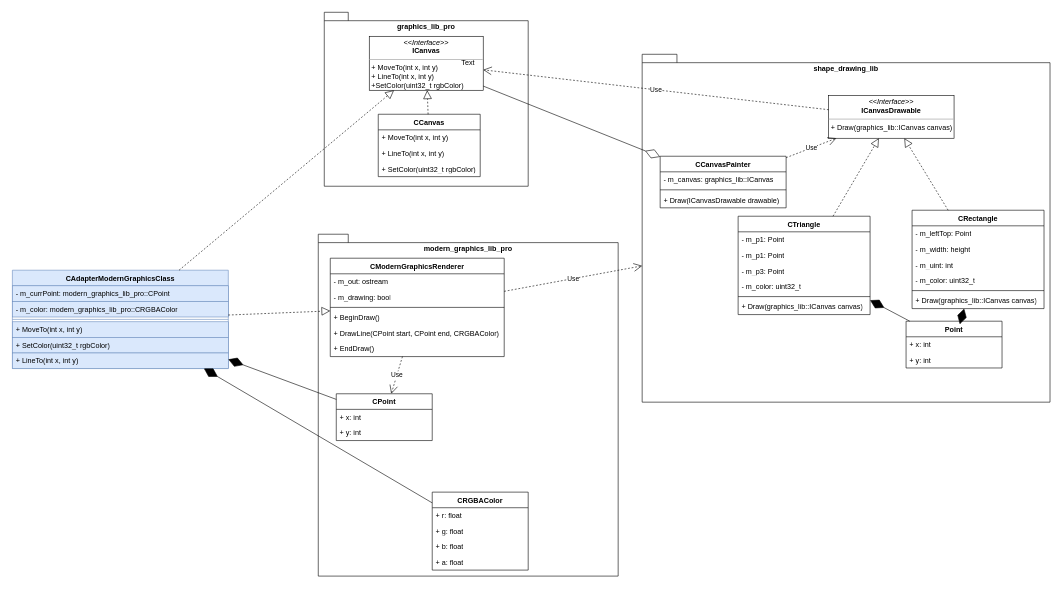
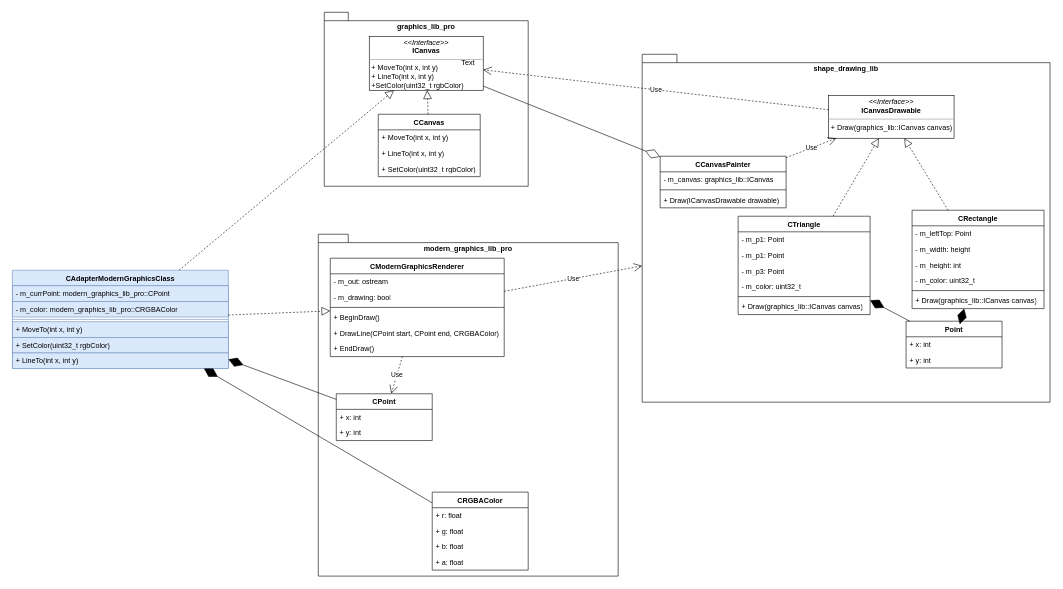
  <mxCell id="0" />
  <mxCell id="1" parent="0" />
  <mxCell id="2" value="graphics_lib_pro" style="shape=folder;fontStyle=1;spacingTop=10;tabWidth=40;tabHeight=14;tabPosition=left;html=1;whiteSpace=wrap;horizontal=1;verticalAlign=top;" parent="1" vertex="1"><mxGeometry x="540" y="20" width="340" height="290" as="geometry" /></mxCell>
  <mxCell id="3" value="CCanvas" style="swimlane;fontStyle=1;align=center;verticalAlign=top;childLayout=stackLayout;horizontal=1;startSize=26;horizontalStack=0;resizeParent=1;resizeParentMax=0;resizeLast=0;collapsible=1;marginBottom=0;whiteSpace=wrap;html=1;" parent="1" vertex="1"><mxGeometry x="630" y="190" width="170" height="104" as="geometry" /></mxCell>
  <mxCell id="4" value="+ MoveTo(int x, int y)" style="text;strokeColor=none;fillColor=none;align=left;verticalAlign=top;spacingLeft=4;spacingRight=4;overflow=hidden;rotatable=0;points=[[0,0.5],[1,0.5]];portConstraint=eastwest;whiteSpace=wrap;html=1;" parent="3" vertex="1"><mxGeometry y="26" width="170" height="26" as="geometry" /></mxCell>
  <mxCell id="5" value="+ LineTo(int x, int y)" style="text;strokeColor=none;fillColor=none;align=left;verticalAlign=top;spacingLeft=4;spacingRight=4;overflow=hidden;rotatable=0;points=[[0,0.5],[1,0.5]];portConstraint=eastwest;whiteSpace=wrap;html=1;" parent="3" vertex="1"><mxGeometry y="52" width="170" height="26" as="geometry" /></mxCell>
  <mxCell id="6" value="+ SetColor(uint32_t rgbColor)" style="text;strokeColor=none;fillColor=none;align=left;verticalAlign=top;spacingLeft=4;spacingRight=4;overflow=hidden;rotatable=0;points=[[0,0.5],[1,0.5]];portConstraint=eastwest;whiteSpace=wrap;html=1;" parent="3" vertex="1"><mxGeometry y="78" width="170" height="26" as="geometry" /></mxCell>
  <mxCell id="7" value="&lt;p style=&quot;margin:0px;margin-top:4px;text-align:center;&quot;&gt;&lt;i&gt;&amp;lt;&amp;lt;Interface&amp;gt;&amp;gt;&lt;/i&gt;&lt;br&gt;&lt;b&gt;ICanvas&lt;/b&gt;&lt;/p&gt;&lt;hr size=&quot;1&quot;&gt;&lt;p style=&quot;margin:0px;margin-left:4px;&quot;&gt;+ MoveTo(int x, int y)&lt;br&gt;+ LineTo(int x, int y)&lt;/p&gt;&lt;p style=&quot;margin:0px;margin-left:4px;&quot;&gt;+SetColor(uint32_t rgbColor)&lt;/p&gt;" style="verticalAlign=top;align=left;overflow=fill;fontSize=12;fontFamily=Helvetica;html=1;whiteSpace=wrap;" parent="1" vertex="1"><mxGeometry x="615" y="60" width="190" height="90" as="geometry" /></mxCell>
  <mxCell id="8" value="" style="endArrow=block;dashed=1;endFill=0;endSize=12;html=1;rounded=0;" parent="1" source="3" target="7" edge="1"><mxGeometry width="160" relative="1" as="geometry"><mxPoint x="640" y="220" as="sourcePoint" /><mxPoint x="800" y="220" as="targetPoint" /></mxGeometry></mxCell>
  <mxCell id="9" value="modern_graphics_lib_pro" style="shape=folder;fontStyle=1;spacingTop=10;tabWidth=40;tabHeight=14;tabPosition=left;html=1;whiteSpace=wrap;verticalAlign=top;" parent="1" vertex="1"><mxGeometry x="530" y="390" width="500" height="570" as="geometry" /></mxCell>
  <mxCell id="10" value="CPoint" style="swimlane;fontStyle=1;align=center;verticalAlign=top;childLayout=stackLayout;horizontal=1;startSize=26;horizontalStack=0;resizeParent=1;resizeParentMax=0;resizeLast=0;collapsible=1;marginBottom=0;whiteSpace=wrap;html=1;" parent="1" vertex="1"><mxGeometry x="560" y="656" width="160" height="78" as="geometry" /></mxCell>
  <mxCell id="11" value="+ x: int" style="text;strokeColor=none;fillColor=none;align=left;verticalAlign=top;spacingLeft=4;spacingRight=4;overflow=hidden;rotatable=0;points=[[0,0.5],[1,0.5]];portConstraint=eastwest;whiteSpace=wrap;html=1;" parent="10" vertex="1"><mxGeometry y="26" width="160" height="26" as="geometry" /></mxCell>
  <mxCell id="12" value="+ y: int" style="text;strokeColor=none;fillColor=none;align=left;verticalAlign=top;spacingLeft=4;spacingRight=4;overflow=hidden;rotatable=0;points=[[0,0.5],[1,0.5]];portConstraint=eastwest;whiteSpace=wrap;html=1;" parent="10" vertex="1"><mxGeometry y="52" width="160" height="26" as="geometry" /></mxCell>
  <mxCell id="13" value="CModernGraphicsRenderer" style="swimlane;fontStyle=1;align=center;verticalAlign=top;childLayout=stackLayout;horizontal=1;startSize=26;horizontalStack=0;resizeParent=1;resizeParentMax=0;resizeLast=0;collapsible=1;marginBottom=0;whiteSpace=wrap;html=1;" parent="1" vertex="1"><mxGeometry x="550" y="430" width="290" height="164" as="geometry" /></mxCell>
  <mxCell id="14" value="- m_out: ostream" style="text;strokeColor=none;fillColor=none;align=left;verticalAlign=top;spacingLeft=4;spacingRight=4;overflow=hidden;rotatable=0;points=[[0,0.5],[1,0.5]];portConstraint=eastwest;whiteSpace=wrap;html=1;" parent="13" vertex="1"><mxGeometry y="26" width="290" height="26" as="geometry" /></mxCell>
  <mxCell id="15" value="- m_drawing: bool" style="text;strokeColor=none;fillColor=none;align=left;verticalAlign=top;spacingLeft=4;spacingRight=4;overflow=hidden;rotatable=0;points=[[0,0.5],[1,0.5]];portConstraint=eastwest;whiteSpace=wrap;html=1;" parent="13" vertex="1"><mxGeometry y="52" width="290" height="26" as="geometry" /></mxCell>
  <mxCell id="16" value="" style="line;strokeWidth=1;fillColor=none;align=left;verticalAlign=middle;spacingTop=-1;spacingLeft=3;spacingRight=3;rotatable=0;labelPosition=right;points=[];portConstraint=eastwest;strokeColor=inherit;" parent="13" vertex="1"><mxGeometry y="78" width="290" height="8" as="geometry" /></mxCell>
  <mxCell id="17" value="+ BeginDraw()" style="text;strokeColor=none;fillColor=none;align=left;verticalAlign=top;spacingLeft=4;spacingRight=4;overflow=hidden;rotatable=0;points=[[0,0.5],[1,0.5]];portConstraint=eastwest;whiteSpace=wrap;html=1;" parent="13" vertex="1"><mxGeometry y="86" width="290" height="26" as="geometry" /></mxCell>
  <mxCell id="18" value="+ DrawLine(CPoint start, CPoint end, CRGBAColor)" style="text;strokeColor=none;fillColor=none;align=left;verticalAlign=top;spacingLeft=4;spacingRight=4;overflow=hidden;rotatable=0;points=[[0,0.5],[1,0.5]];portConstraint=eastwest;whiteSpace=wrap;html=1;" parent="13" vertex="1"><mxGeometry y="112" width="290" height="26" as="geometry" /></mxCell>
  <mxCell id="19" value="+ EndDraw()" style="text;strokeColor=none;fillColor=none;align=left;verticalAlign=top;spacingLeft=4;spacingRight=4;overflow=hidden;rotatable=0;points=[[0,0.5],[1,0.5]];portConstraint=eastwest;whiteSpace=wrap;html=1;" parent="13" vertex="1"><mxGeometry y="138" width="290" height="26" as="geometry" /></mxCell>
  <mxCell id="20" value="shape_drawing_lib" style="shape=folder;fontStyle=1;spacingTop=10;tabWidth=40;tabHeight=14;tabPosition=left;html=1;whiteSpace=wrap;verticalAlign=top;" parent="1" vertex="1"><mxGeometry x="1070" y="90" width="680" height="580" as="geometry" /></mxCell>
  <mxCell id="21" value="Point" style="swimlane;fontStyle=1;align=center;verticalAlign=top;childLayout=stackLayout;horizontal=1;startSize=26;horizontalStack=0;resizeParent=1;resizeParentMax=0;resizeLast=0;collapsible=1;marginBottom=0;whiteSpace=wrap;html=1;" parent="1" vertex="1"><mxGeometry x="1510" y="535" width="160" height="78" as="geometry" /></mxCell>
  <mxCell id="22" value="+ x: int" style="text;strokeColor=none;fillColor=none;align=left;verticalAlign=top;spacingLeft=4;spacingRight=4;overflow=hidden;rotatable=0;points=[[0,0.5],[1,0.5]];portConstraint=eastwest;whiteSpace=wrap;html=1;" parent="21" vertex="1"><mxGeometry y="26" width="160" height="26" as="geometry" /></mxCell>
  <mxCell id="23" value="+ y: int" style="text;strokeColor=none;fillColor=none;align=left;verticalAlign=top;spacingLeft=4;spacingRight=4;overflow=hidden;rotatable=0;points=[[0,0.5],[1,0.5]];portConstraint=eastwest;whiteSpace=wrap;html=1;" parent="21" vertex="1"><mxGeometry y="52" width="160" height="26" as="geometry" /></mxCell>
  <mxCell id="24" value="&lt;p style=&quot;margin:0px;margin-top:4px;text-align:center;&quot;&gt;&lt;i&gt;&amp;lt;&amp;lt;Interface&amp;gt;&amp;gt;&lt;/i&gt;&lt;br&gt;&lt;b&gt;ICanvasDrawable&lt;/b&gt;&lt;/p&gt;&lt;hr size=&quot;1&quot;&gt;&lt;p style=&quot;margin:0px;margin-left:4px;&quot;&gt;+ Draw(graphics_lib::ICanvas canvas)&lt;br&gt;&lt;/p&gt;" style="verticalAlign=top;align=left;overflow=fill;fontSize=12;fontFamily=Helvetica;html=1;whiteSpace=wrap;" parent="1" vertex="1"><mxGeometry x="1381" y="159" width="209" height="71" as="geometry" /></mxCell>
  <mxCell id="25" value="CTriangle" style="swimlane;fontStyle=1;align=center;verticalAlign=top;childLayout=stackLayout;horizontal=1;startSize=26;horizontalStack=0;resizeParent=1;resizeParentMax=0;resizeLast=0;collapsible=1;marginBottom=0;whiteSpace=wrap;html=1;" parent="1" vertex="1"><mxGeometry x="1230" y="360" width="220" height="164" as="geometry" /></mxCell>
  <mxCell id="26" value="- m_p1: Point" style="text;strokeColor=none;fillColor=none;align=left;verticalAlign=top;spacingLeft=4;spacingRight=4;overflow=hidden;rotatable=0;points=[[0,0.5],[1,0.5]];portConstraint=eastwest;whiteSpace=wrap;html=1;" parent="25" vertex="1"><mxGeometry y="26" width="220" height="26" as="geometry" /></mxCell>
  <mxCell id="27" value="- m_p1: Point" style="text;strokeColor=none;fillColor=none;align=left;verticalAlign=top;spacingLeft=4;spacingRight=4;overflow=hidden;rotatable=0;points=[[0,0.5],[1,0.5]];portConstraint=eastwest;whiteSpace=wrap;html=1;" parent="25" vertex="1"><mxGeometry y="52" width="220" height="26" as="geometry" /></mxCell>
  <mxCell id="28" value="- m_p3: Point" style="text;strokeColor=none;fillColor=none;align=left;verticalAlign=top;spacingLeft=4;spacingRight=4;overflow=hidden;rotatable=0;points=[[0,0.5],[1,0.5]];portConstraint=eastwest;whiteSpace=wrap;html=1;" parent="25" vertex="1"><mxGeometry y="78" width="220" height="26" as="geometry" /></mxCell>
  <mxCell id="29" value="- m_color: uint32_t" style="text;strokeColor=none;fillColor=none;align=left;verticalAlign=top;spacingLeft=4;spacingRight=4;overflow=hidden;rotatable=0;points=[[0,0.5],[1,0.5]];portConstraint=eastwest;whiteSpace=wrap;html=1;" parent="25" vertex="1"><mxGeometry y="104" width="220" height="26" as="geometry" /></mxCell>
  <mxCell id="30" value="" style="line;strokeWidth=1;fillColor=none;align=left;verticalAlign=middle;spacingTop=-1;spacingLeft=3;spacingRight=3;rotatable=0;labelPosition=right;points=[];portConstraint=eastwest;strokeColor=inherit;" parent="25" vertex="1"><mxGeometry y="130" width="220" height="8" as="geometry" /></mxCell>
  <mxCell id="31" value="+ Draw(graphics_lib::ICanvas canvas)" style="text;strokeColor=none;fillColor=none;align=left;verticalAlign=top;spacingLeft=4;spacingRight=4;overflow=hidden;rotatable=0;points=[[0,0.5],[1,0.5]];portConstraint=eastwest;whiteSpace=wrap;html=1;" parent="25" vertex="1"><mxGeometry y="138" width="220" height="26" as="geometry" /></mxCell>
  <mxCell id="32" value="CRectangle" style="swimlane;fontStyle=1;align=center;verticalAlign=top;childLayout=stackLayout;horizontal=1;startSize=26;horizontalStack=0;resizeParent=1;resizeParentMax=0;resizeLast=0;collapsible=1;marginBottom=0;whiteSpace=wrap;html=1;" parent="1" vertex="1"><mxGeometry x="1520" y="350" width="220" height="164" as="geometry" /></mxCell>
  <mxCell id="33" value="- m_leftTop: Point" style="text;strokeColor=none;fillColor=none;align=left;verticalAlign=top;spacingLeft=4;spacingRight=4;overflow=hidden;rotatable=0;points=[[0,0.5],[1,0.5]];portConstraint=eastwest;whiteSpace=wrap;html=1;" parent="32" vertex="1"><mxGeometry y="26" width="220" height="26" as="geometry" /></mxCell>
  <mxCell id="34" value="- m_width: height" style="text;strokeColor=none;fillColor=none;align=left;verticalAlign=top;spacingLeft=4;spacingRight=4;overflow=hidden;rotatable=0;points=[[0,0.5],[1,0.5]];portConstraint=eastwest;whiteSpace=wrap;html=1;" parent="32" vertex="1"><mxGeometry y="52" width="220" height="26" as="geometry" /></mxCell>
- <mxCell id="35" value="- m_uint: int" style="text;strokeColor=none;fillColor=none;align=left;verticalAlign=top;spacingLeft=4;spacingRight=4;overflow=hidden;rotatable=0;points=[[0,0.5],[1,0.5]];portConstraint=eastwest;whiteSpace=wrap;html=1;" parent="32" vertex="1"><mxGeometry y="78" width="220" height="26" as="geometry" /></mxCell>
+ <mxCell id="35" value="- m_height: int" style="text;strokeColor=none;fillColor=none;align=left;verticalAlign=top;spacingLeft=4;spacingRight=4;overflow=hidden;rotatable=0;points=[[0,0.5],[1,0.5]];portConstraint=eastwest;whiteSpace=wrap;html=1;" parent="32" vertex="1"><mxGeometry y="78" width="220" height="26" as="geometry" /></mxCell>
  <mxCell id="36" value="- m_color: uint32_t" style="text;strokeColor=none;fillColor=none;align=left;verticalAlign=top;spacingLeft=4;spacingRight=4;overflow=hidden;rotatable=0;points=[[0,0.5],[1,0.5]];portConstraint=eastwest;whiteSpace=wrap;html=1;" parent="32" vertex="1"><mxGeometry y="104" width="220" height="26" as="geometry" /></mxCell>
  <mxCell id="37" value="" style="line;strokeWidth=1;fillColor=none;align=left;verticalAlign=middle;spacingTop=-1;spacingLeft=3;spacingRight=3;rotatable=0;labelPosition=right;points=[];portConstraint=eastwest;strokeColor=inherit;" parent="32" vertex="1"><mxGeometry y="130" width="220" height="8" as="geometry" /></mxCell>
  <mxCell id="38" value="+ Draw(graphics_lib::ICanvas canvas)" style="text;strokeColor=none;fillColor=none;align=left;verticalAlign=top;spacingLeft=4;spacingRight=4;overflow=hidden;rotatable=0;points=[[0,0.5],[1,0.5]];portConstraint=eastwest;whiteSpace=wrap;html=1;" parent="32" vertex="1"><mxGeometry y="138" width="220" height="26" as="geometry" /></mxCell>
  <mxCell id="39" value="" style="endArrow=block;dashed=1;endFill=0;endSize=12;html=1;rounded=0;" parent="1" source="25" target="24" edge="1"><mxGeometry width="160" relative="1" as="geometry"><mxPoint x="1370" y="340" as="sourcePoint" /><mxPoint x="1530" y="340" as="targetPoint" /></mxGeometry></mxCell>
  <mxCell id="40" value="" style="endArrow=block;dashed=1;endFill=0;endSize=12;html=1;rounded=0;" parent="1" source="32" target="24" edge="1"><mxGeometry width="160" relative="1" as="geometry"><mxPoint x="1370" y="340" as="sourcePoint" /><mxPoint x="1530" y="340" as="targetPoint" /></mxGeometry></mxCell>
  <mxCell id="41" value="CCanvasPainter" style="swimlane;fontStyle=1;align=center;verticalAlign=top;childLayout=stackLayout;horizontal=1;startSize=26;horizontalStack=0;resizeParent=1;resizeParentMax=0;resizeLast=0;collapsible=1;marginBottom=0;whiteSpace=wrap;html=1;" parent="1" vertex="1"><mxGeometry x="1100" y="260" width="210" height="86" as="geometry" /></mxCell>
  <mxCell id="42" value="- m_canvas: graphics_lib::ICanvas" style="text;strokeColor=none;fillColor=none;align=left;verticalAlign=top;spacingLeft=4;spacingRight=4;overflow=hidden;rotatable=0;points=[[0,0.5],[1,0.5]];portConstraint=eastwest;whiteSpace=wrap;html=1;" parent="41" vertex="1"><mxGeometry y="26" width="210" height="26" as="geometry" /></mxCell>
  <mxCell id="43" value="" style="line;strokeWidth=1;fillColor=none;align=left;verticalAlign=middle;spacingTop=-1;spacingLeft=3;spacingRight=3;rotatable=0;labelPosition=right;points=[];portConstraint=eastwest;strokeColor=inherit;" parent="41" vertex="1"><mxGeometry y="52" width="210" height="8" as="geometry" /></mxCell>
  <mxCell id="44" value="+ Draw(ICanvasDrawable drawable)" style="text;strokeColor=none;fillColor=none;align=left;verticalAlign=top;spacingLeft=4;spacingRight=4;overflow=hidden;rotatable=0;points=[[0,0.5],[1,0.5]];portConstraint=eastwest;whiteSpace=wrap;html=1;" parent="41" vertex="1"><mxGeometry y="60" width="210" height="26" as="geometry" /></mxCell>
  <mxCell id="45" value="CAdapterModernGraphicsClass" style="swimlane;fontStyle=1;align=center;verticalAlign=top;childLayout=stackLayout;horizontal=1;startSize=26;horizontalStack=0;resizeParent=1;resizeParentMax=0;resizeLast=0;collapsible=1;marginBottom=0;whiteSpace=wrap;html=1;fillColor=#dae8fc;strokeColor=#6c8ebf;" parent="1" vertex="1"><mxGeometry x="20" y="450" width="360" height="164" as="geometry" /></mxCell>
  <mxCell id="46" value="- m_currPoint: modern_graphics_lib_pro::CPoint" style="text;strokeColor=#6c8ebf;fillColor=#dae8fc;align=left;verticalAlign=top;spacingLeft=4;spacingRight=4;overflow=hidden;rotatable=0;points=[[0,0.5],[1,0.5]];portConstraint=eastwest;whiteSpace=wrap;html=1;" parent="45" vertex="1"><mxGeometry y="26" width="360" height="26" as="geometry" /></mxCell>
  <mxCell id="47" value="- m_color: modern_graphics_lib_pro::CRGBAColor" style="text;strokeColor=#6c8ebf;fillColor=#dae8fc;align=left;verticalAlign=top;spacingLeft=4;spacingRight=4;overflow=hidden;rotatable=0;points=[[0,0.5],[1,0.5]];portConstraint=eastwest;whiteSpace=wrap;html=1;" parent="45" vertex="1"><mxGeometry y="52" width="360" height="26" as="geometry" /></mxCell>
  <mxCell id="48" value="" style="line;strokeWidth=1;fillColor=#dae8fc;align=left;verticalAlign=middle;spacingTop=-1;spacingLeft=3;spacingRight=3;rotatable=0;labelPosition=right;points=[];portConstraint=eastwest;strokeColor=#6c8ebf;" parent="45" vertex="1"><mxGeometry y="78" width="360" height="8" as="geometry" /></mxCell>
  <mxCell id="49" value="+ MoveTo(int x, int y)" style="text;strokeColor=#6c8ebf;fillColor=#dae8fc;align=left;verticalAlign=top;spacingLeft=4;spacingRight=4;overflow=hidden;rotatable=0;points=[[0,0.5],[1,0.5]];portConstraint=eastwest;whiteSpace=wrap;html=1;" parent="45" vertex="1"><mxGeometry y="86" width="360" height="26" as="geometry" /></mxCell>
  <mxCell id="50" value="+ SetColor(uint32_t rgbColor)" style="text;strokeColor=#6c8ebf;fillColor=#dae8fc;align=left;verticalAlign=top;spacingLeft=4;spacingRight=4;overflow=hidden;rotatable=0;points=[[0,0.5],[1,0.5]];portConstraint=eastwest;whiteSpace=wrap;html=1;" parent="45" vertex="1"><mxGeometry y="112" width="360" height="26" as="geometry" /></mxCell>
  <mxCell id="51" value="+ LineTo(int x, int y)" style="text;strokeColor=#6c8ebf;fillColor=#dae8fc;align=left;verticalAlign=top;spacingLeft=4;spacingRight=4;overflow=hidden;rotatable=0;points=[[0,0.5],[1,0.5]];portConstraint=eastwest;whiteSpace=wrap;html=1;" parent="45" vertex="1"><mxGeometry y="138" width="360" height="26" as="geometry" /></mxCell>
  <mxCell id="52" value="" style="endArrow=diamondThin;endFill=1;endSize=24;html=1;rounded=0;" parent="1" source="21" target="25" edge="1"><mxGeometry width="160" relative="1" as="geometry"><mxPoint x="1150" y="360" as="sourcePoint" /><mxPoint x="1310" y="360" as="targetPoint" /></mxGeometry></mxCell>
  <mxCell id="53" value="" style="endArrow=diamondThin;endFill=1;endSize=24;html=1;rounded=0;" parent="1" source="21" target="32" edge="1"><mxGeometry width="160" relative="1" as="geometry"><mxPoint x="1150" y="360" as="sourcePoint" /><mxPoint x="1310" y="360" as="targetPoint" /></mxGeometry></mxCell>
  <mxCell id="54" value="Use" style="endArrow=open;endSize=12;dashed=1;html=1;rounded=0;" parent="1" source="41" target="24" edge="1"><mxGeometry width="160" relative="1" as="geometry"><mxPoint x="1150" y="360" as="sourcePoint" /><mxPoint x="1220" y="60" as="targetPoint" /></mxGeometry></mxCell>
  <mxCell id="55" value="" style="endArrow=diamondThin;endFill=0;endSize=24;html=1;rounded=0;" parent="1" source="7" target="41" edge="1"><mxGeometry width="160" relative="1" as="geometry"><mxPoint x="1135" y="218.891" as="sourcePoint" /><mxPoint x="850" y="170.118" as="targetPoint" /></mxGeometry></mxCell>
  <mxCell id="56" value="Use" style="endArrow=open;endSize=12;dashed=1;html=1;rounded=0;" parent="1" source="24" target="7" edge="1"><mxGeometry width="160" relative="1" as="geometry"><mxPoint x="1150" y="360" as="sourcePoint" /><mxPoint x="1310" y="360" as="targetPoint" /></mxGeometry></mxCell>
  <mxCell id="57" value="Use" style="endArrow=open;endSize=12;dashed=1;html=1;rounded=0;" parent="1" source="13" target="10" edge="1"><mxGeometry width="160" relative="1" as="geometry"><mxPoint x="720" y="430" as="sourcePoint" /><mxPoint x="880" y="430" as="targetPoint" /></mxGeometry></mxCell>
  <mxCell id="58" value="" style="endArrow=block;dashed=1;endFill=0;endSize=12;html=1;rounded=0;" parent="1" source="45" target="7" edge="1"><mxGeometry width="160" relative="1" as="geometry"><mxPoint x="760" y="360" as="sourcePoint" /><mxPoint x="920" y="360" as="targetPoint" /></mxGeometry></mxCell>
  <mxCell id="59" value="" style="endArrow=diamondThin;endFill=1;endSize=24;html=1;rounded=0;" parent="1" source="10" target="45" edge="1"><mxGeometry width="160" relative="1" as="geometry"><mxPoint x="230" y="620" as="sourcePoint" /><mxPoint x="390" y="620" as="targetPoint" /></mxGeometry></mxCell>
  <mxCell id="60" value="" style="endArrow=block;dashed=1;endFill=0;endSize=12;html=1;rounded=0;" parent="1" source="45" target="13" edge="1"><mxGeometry width="160" relative="1" as="geometry"><mxPoint x="470" y="560" as="sourcePoint" /><mxPoint x="630" y="560" as="targetPoint" /></mxGeometry></mxCell>
  <mxCell id="61" value="Text" style="text;html=1;strokeColor=none;fillColor=none;align=center;verticalAlign=middle;whiteSpace=wrap;rounded=0;" parent="1" vertex="1"><mxGeometry x="750" y="90" width="60" height="30" as="geometry" /></mxCell>
  <mxCell id="62" value="CRGBAColor" style="swimlane;fontStyle=1;align=center;verticalAlign=top;childLayout=stackLayout;horizontal=1;startSize=26;horizontalStack=0;resizeParent=1;resizeParentMax=0;resizeLast=0;collapsible=1;marginBottom=0;whiteSpace=wrap;html=1;" parent="1" vertex="1"><mxGeometry x="720" y="820" width="160" height="130" as="geometry" /></mxCell>
  <mxCell id="63" value="+ r: float" style="text;strokeColor=none;fillColor=none;align=left;verticalAlign=top;spacingLeft=4;spacingRight=4;overflow=hidden;rotatable=0;points=[[0,0.5],[1,0.5]];portConstraint=eastwest;whiteSpace=wrap;html=1;" parent="62" vertex="1"><mxGeometry y="26" width="160" height="26" as="geometry" /></mxCell>
  <mxCell id="64" value="+ g: float" style="text;strokeColor=none;fillColor=none;align=left;verticalAlign=top;spacingLeft=4;spacingRight=4;overflow=hidden;rotatable=0;points=[[0,0.5],[1,0.5]];portConstraint=eastwest;whiteSpace=wrap;html=1;" parent="62" vertex="1"><mxGeometry y="52" width="160" height="26" as="geometry" /></mxCell>
  <mxCell id="65" value="+ b: float" style="text;strokeColor=none;fillColor=none;align=left;verticalAlign=top;spacingLeft=4;spacingRight=4;overflow=hidden;rotatable=0;points=[[0,0.5],[1,0.5]];portConstraint=eastwest;whiteSpace=wrap;html=1;" parent="62" vertex="1"><mxGeometry y="78" width="160" height="26" as="geometry" /></mxCell>
  <mxCell id="66" value="+ a: float" style="text;strokeColor=none;fillColor=none;align=left;verticalAlign=top;spacingLeft=4;spacingRight=4;overflow=hidden;rotatable=0;points=[[0,0.5],[1,0.5]];portConstraint=eastwest;whiteSpace=wrap;html=1;" parent="62" vertex="1"><mxGeometry y="104" width="160" height="26" as="geometry" /></mxCell>
  <mxCell id="67" value="Use" style="endArrow=open;endSize=12;dashed=1;html=1;rounded=0;" parent="1" source="13" target="20" edge="1"><mxGeometry width="160" relative="1" as="geometry"><mxPoint x="610" y="610" as="sourcePoint" /><mxPoint x="770" y="610" as="targetPoint" /></mxGeometry></mxCell>
  <mxCell id="68" value="" style="endArrow=diamondThin;endFill=1;endSize=24;html=1;rounded=0;" edge="1" parent="1" source="62" target="45"><mxGeometry width="160" relative="1" as="geometry"><mxPoint x="490" y="750" as="sourcePoint" /><mxPoint x="650" y="750" as="targetPoint" /></mxGeometry></mxCell>
